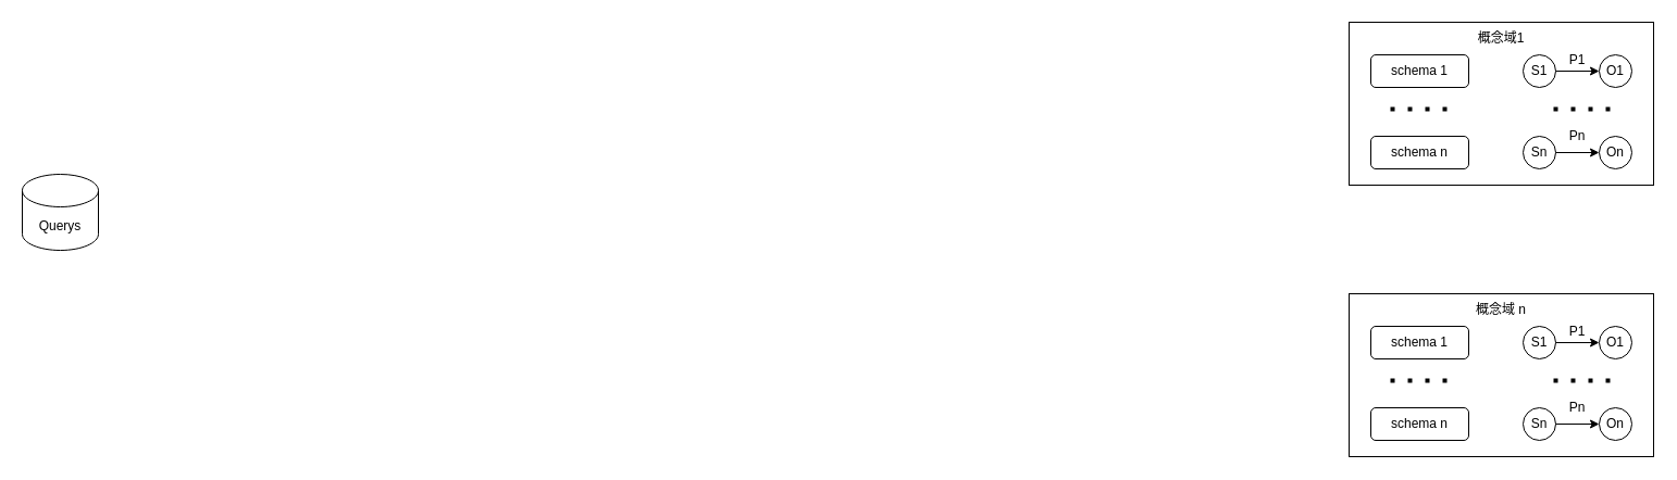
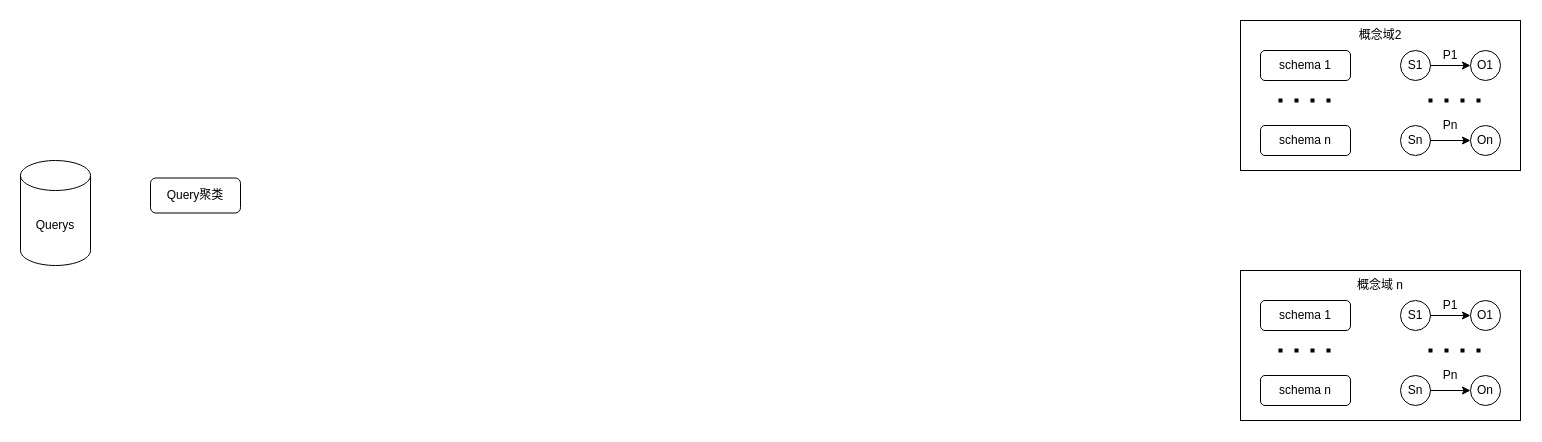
  <mxCell id="0" />
  <mxCell id="1" parent="0" />
- <mxCell id="2" value="Querys" style="shape=cylinder3;whiteSpace=wrap;html=1;boundedLbl=1;backgroundOutline=1;size=15;" vertex="1" parent="1"><mxGeometry x="20" y="160" width="70" height="70" as="geometry" /></mxCell>
+ <mxCell id="2" value="Querys" style="shape=cylinder3;whiteSpace=wrap;html=1;boundedLbl=1;backgroundOutline=1;size=15;" vertex="1" parent="1"><mxGeometry x="20" y="160" width="70" height="105" as="geometry" /></mxCell>
+ <mxCell id="3" value="Query聚类" style="rounded=1;whiteSpace=wrap;html=1;" vertex="1" parent="1"><mxGeometry x="150" y="177.5" width="90" height="35" as="geometry" /></mxCell>
  <mxCell id="4" value="" style="rounded=0;whiteSpace=wrap;html=1;" vertex="1" parent="1"><mxGeometry x="1240" y="20" width="280" height="150" as="geometry" /></mxCell>
  <mxCell id="5" value="schema 1" style="rounded=1;whiteSpace=wrap;html=1;" vertex="1" parent="1"><mxGeometry x="1260" y="50" width="90" height="30" as="geometry" /></mxCell>
  <mxCell id="6" value="schema n" style="rounded=1;whiteSpace=wrap;html=1;" vertex="1" parent="1"><mxGeometry x="1260" y="125" width="90" height="30" as="geometry" /></mxCell>
  <mxCell id="7" value="" style="endArrow=none;dashed=1;html=1;dashPattern=1 3;strokeWidth=4;rounded=0;" edge="1" parent="1"><mxGeometry width="50" height="50" relative="1" as="geometry"><mxPoint x="1330" y="100" as="sourcePoint" /><mxPoint x="1270" y="100" as="targetPoint" /></mxGeometry></mxCell>
  <mxCell id="8" value="" style="group" vertex="1" connectable="0" parent="1"><mxGeometry x="1400" y="40" width="100" height="40" as="geometry" /></mxCell>
  <mxCell id="9" value="S1" style="ellipse;whiteSpace=wrap;html=1;aspect=fixed;" vertex="1" parent="8"><mxGeometry y="10" width="30" height="30" as="geometry" /></mxCell>
  <mxCell id="10" value="O1" style="ellipse;whiteSpace=wrap;html=1;aspect=fixed;" vertex="1" parent="8"><mxGeometry x="70" y="10" width="30" height="30" as="geometry" /></mxCell>
  <mxCell id="11" value="" style="edgeStyle=orthogonalEdgeStyle;rounded=0;orthogonalLoop=1;jettySize=auto;html=1;" edge="1" parent="8" source="9" target="10"><mxGeometry relative="1" as="geometry" /></mxCell>
  <mxCell id="12" value="P1" style="text;html=1;strokeColor=none;fillColor=none;align=center;verticalAlign=middle;whiteSpace=wrap;rounded=0;" vertex="1" parent="8"><mxGeometry x="25" width="50" height="30" as="geometry" /></mxCell>
  <mxCell id="13" value="Sn" style="ellipse;whiteSpace=wrap;html=1;aspect=fixed;" vertex="1" parent="1"><mxGeometry x="1400" y="125" width="30" height="30" as="geometry" /></mxCell>
  <mxCell id="14" value="On" style="ellipse;whiteSpace=wrap;html=1;aspect=fixed;" vertex="1" parent="1"><mxGeometry x="1470" y="125" width="30" height="30" as="geometry" /></mxCell>
  <mxCell id="15" value="" style="edgeStyle=orthogonalEdgeStyle;rounded=0;orthogonalLoop=1;jettySize=auto;html=1;" edge="1" parent="1" source="13" target="14"><mxGeometry relative="1" as="geometry" /></mxCell>
  <mxCell id="16" value="Pn" style="text;html=1;strokeColor=none;fillColor=none;align=center;verticalAlign=middle;whiteSpace=wrap;rounded=0;" vertex="1" parent="1"><mxGeometry x="1420" y="110" width="60" height="30" as="geometry" /></mxCell>
  <mxCell id="17" value="" style="endArrow=none;dashed=1;html=1;dashPattern=1 3;strokeWidth=4;rounded=0;" edge="1" parent="1"><mxGeometry width="50" height="50" relative="1" as="geometry"><mxPoint x="1480" y="100" as="sourcePoint" /><mxPoint x="1420" y="100" as="targetPoint" /></mxGeometry></mxCell>
- <mxCell id="18" value="概念域1" style="text;html=1;strokeColor=none;fillColor=none;align=center;verticalAlign=middle;whiteSpace=wrap;rounded=0;" vertex="1" parent="1"><mxGeometry x="1350" y="20" width="60" height="30" as="geometry" /></mxCell>
+ <mxCell id="18" value="概念域2" style="text;html=1;strokeColor=none;fillColor=none;align=center;verticalAlign=middle;whiteSpace=wrap;rounded=0;" vertex="1" parent="1"><mxGeometry x="1350" y="20" width="60" height="30" as="geometry" /></mxCell>
  <mxCell id="19" value="" style="rounded=0;whiteSpace=wrap;html=1;" vertex="1" parent="1"><mxGeometry x="1240" y="270" width="280" height="150" as="geometry" /></mxCell>
  <mxCell id="20" value="schema 1" style="rounded=1;whiteSpace=wrap;html=1;" vertex="1" parent="1"><mxGeometry x="1260" y="300" width="90" height="30" as="geometry" /></mxCell>
  <mxCell id="21" value="schema n" style="rounded=1;whiteSpace=wrap;html=1;" vertex="1" parent="1"><mxGeometry x="1260" y="375" width="90" height="30" as="geometry" /></mxCell>
  <mxCell id="22" value="" style="endArrow=none;dashed=1;html=1;dashPattern=1 3;strokeWidth=4;rounded=0;" edge="1" parent="1"><mxGeometry width="50" height="50" relative="1" as="geometry"><mxPoint x="1330" y="350" as="sourcePoint" /><mxPoint x="1270" y="350" as="targetPoint" /></mxGeometry></mxCell>
  <mxCell id="23" value="" style="group" vertex="1" connectable="0" parent="1"><mxGeometry x="1400" y="290" width="100" height="40" as="geometry" /></mxCell>
  <mxCell id="24" value="S1" style="ellipse;whiteSpace=wrap;html=1;aspect=fixed;" vertex="1" parent="23"><mxGeometry y="10" width="30" height="30" as="geometry" /></mxCell>
  <mxCell id="25" value="O1" style="ellipse;whiteSpace=wrap;html=1;aspect=fixed;" vertex="1" parent="23"><mxGeometry x="70" y="10" width="30" height="30" as="geometry" /></mxCell>
  <mxCell id="26" value="" style="edgeStyle=orthogonalEdgeStyle;rounded=0;orthogonalLoop=1;jettySize=auto;html=1;" edge="1" parent="23" source="24" target="25"><mxGeometry relative="1" as="geometry" /></mxCell>
  <mxCell id="27" value="P1" style="text;html=1;strokeColor=none;fillColor=none;align=center;verticalAlign=middle;whiteSpace=wrap;rounded=0;" vertex="1" parent="23"><mxGeometry x="25" width="50" height="30" as="geometry" /></mxCell>
  <mxCell id="28" value="Sn" style="ellipse;whiteSpace=wrap;html=1;aspect=fixed;" vertex="1" parent="1"><mxGeometry x="1400" y="375" width="30" height="30" as="geometry" /></mxCell>
  <mxCell id="29" value="On" style="ellipse;whiteSpace=wrap;html=1;aspect=fixed;" vertex="1" parent="1"><mxGeometry x="1470" y="375" width="30" height="30" as="geometry" /></mxCell>
  <mxCell id="30" value="" style="edgeStyle=orthogonalEdgeStyle;rounded=0;orthogonalLoop=1;jettySize=auto;html=1;" edge="1" parent="1" source="28" target="29"><mxGeometry relative="1" as="geometry" /></mxCell>
  <mxCell id="31" value="Pn" style="text;html=1;strokeColor=none;fillColor=none;align=center;verticalAlign=middle;whiteSpace=wrap;rounded=0;" vertex="1" parent="1"><mxGeometry x="1420" y="360" width="60" height="30" as="geometry" /></mxCell>
  <mxCell id="32" value="" style="endArrow=none;dashed=1;html=1;dashPattern=1 3;strokeWidth=4;rounded=0;" edge="1" parent="1"><mxGeometry width="50" height="50" relative="1" as="geometry"><mxPoint x="1480" y="350" as="sourcePoint" /><mxPoint x="1420" y="350" as="targetPoint" /></mxGeometry></mxCell>
  <mxCell id="33" value="概念域 n" style="text;html=1;strokeColor=none;fillColor=none;align=center;verticalAlign=middle;whiteSpace=wrap;rounded=0;" vertex="1" parent="1"><mxGeometry x="1350" y="270" width="60" height="30" as="geometry" /></mxCell>
